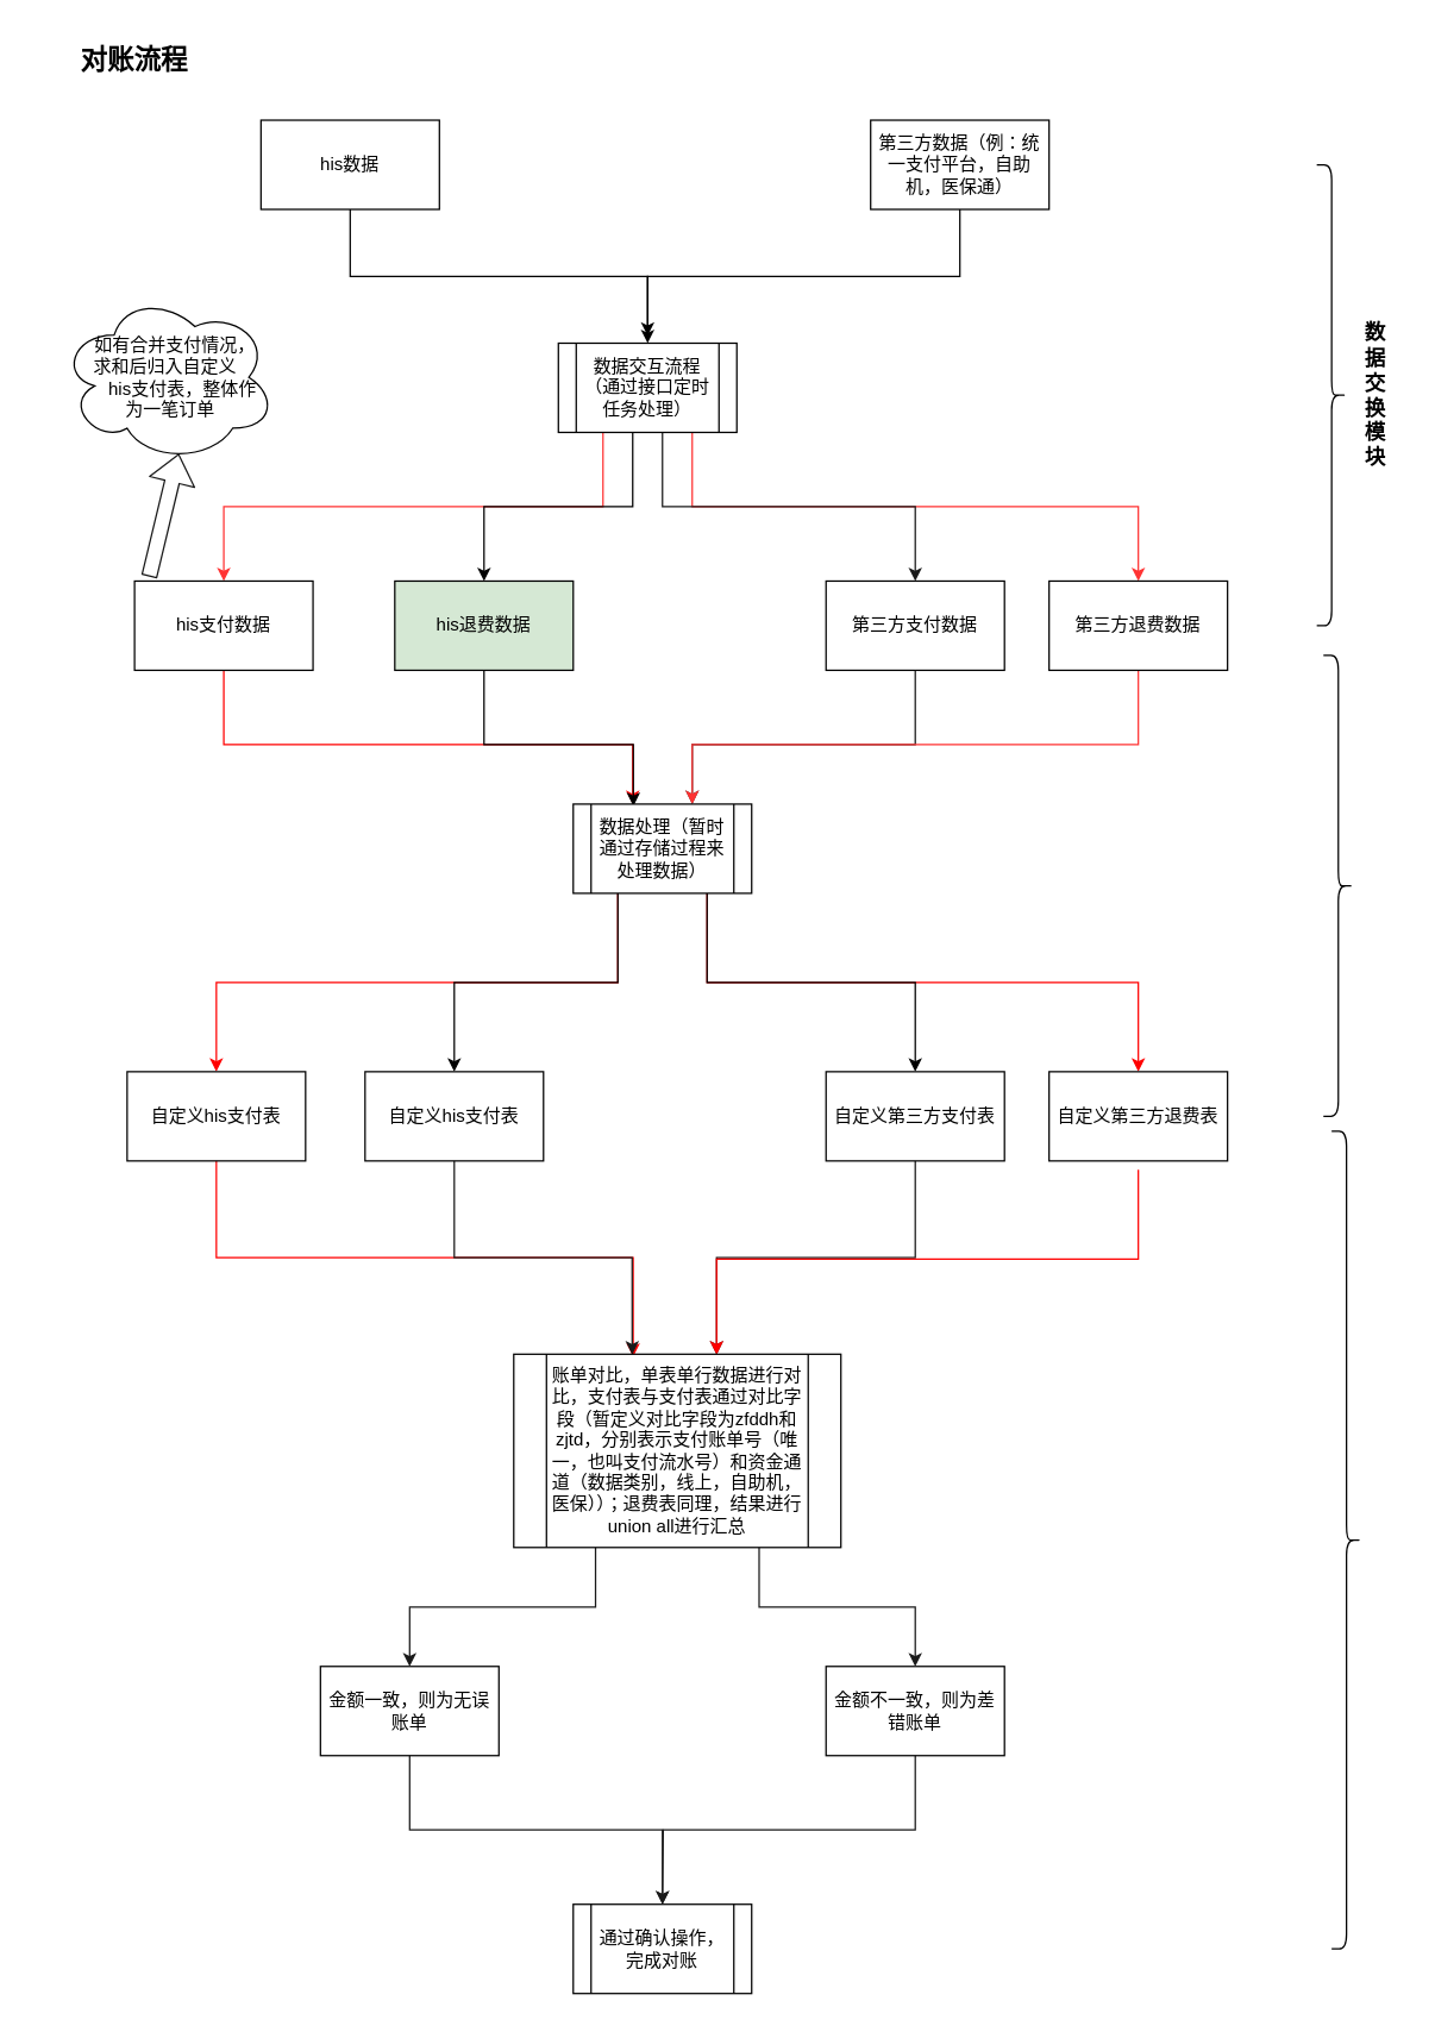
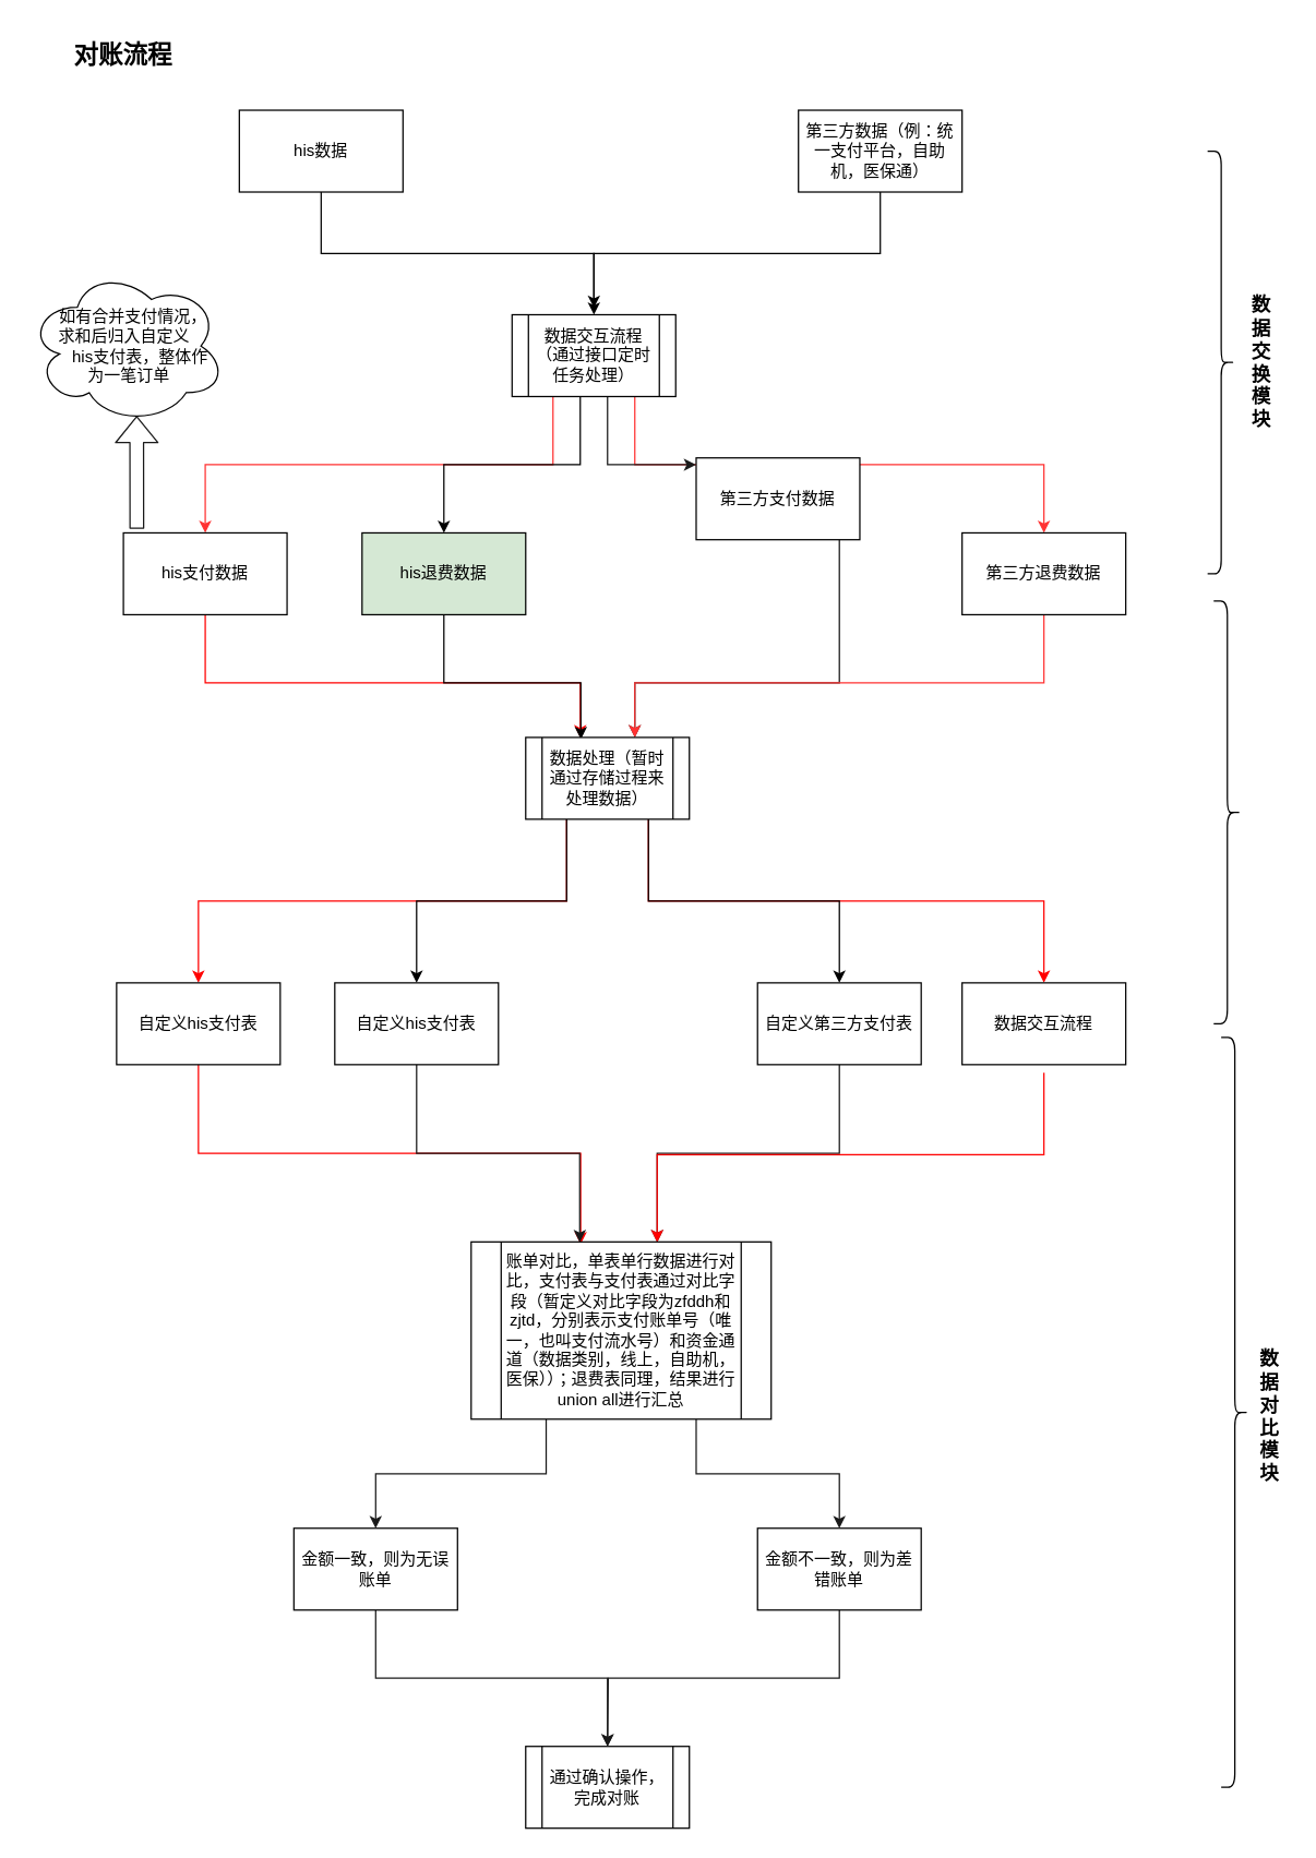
  <mxCell id="0" />
  <mxCell id="1" parent="0" />
  <mxCell id="2" style="edgeStyle=orthogonalEdgeStyle;rounded=0;orthogonalLoop=1;jettySize=auto;html=1;exitX=0.5;exitY=1;exitDx=0;exitDy=0;" edge="1" parent="1" source="3" target="11"><mxGeometry relative="1" as="geometry" /></mxCell>
  <mxCell id="3" value="&lt;span&gt;his数据&lt;/span&gt;" style="rounded=0;whiteSpace=wrap;html=1;" vertex="1" parent="1"><mxGeometry x="175" y="80" width="120" height="60" as="geometry" /></mxCell>
  <mxCell id="4" value="&lt;font style=&quot;font-size: 18px&quot;&gt;&lt;b&gt;对账流程&lt;/b&gt;&lt;/font&gt;" style="text;html=1;strokeColor=none;fillColor=none;align=center;verticalAlign=middle;whiteSpace=wrap;rounded=0;" vertex="1" parent="1"><mxGeometry x="45" y="20" width="90" height="40" as="geometry" /></mxCell>
  <mxCell id="5" style="edgeStyle=orthogonalEdgeStyle;rounded=0;orthogonalLoop=1;jettySize=auto;html=1;" edge="1" parent="1" source="6"><mxGeometry relative="1" as="geometry"><mxPoint x="435" y="225" as="targetPoint" /><mxPoint x="645" y="155" as="sourcePoint" /><Array as="points"><mxPoint x="645" y="185" /><mxPoint x="435" y="185" /></Array></mxGeometry></mxCell>
  <mxCell id="6" value="&lt;span&gt;第三方数据（例：统一支付平台，自助机，医保通）&lt;/span&gt;" style="rounded=0;whiteSpace=wrap;html=1;" vertex="1" parent="1"><mxGeometry x="585" y="80" width="120" height="60" as="geometry" /></mxCell>
  <mxCell id="7" style="edgeStyle=orthogonalEdgeStyle;rounded=0;orthogonalLoop=1;jettySize=auto;html=1;strokeColor=#FF3333;" edge="1" parent="1" source="11" target="13"><mxGeometry relative="1" as="geometry"><Array as="points"><mxPoint x="405" y="340" /><mxPoint x="150" y="340" /></Array></mxGeometry></mxCell>
  <mxCell id="8" style="edgeStyle=orthogonalEdgeStyle;rounded=0;orthogonalLoop=1;jettySize=auto;html=1;" edge="1" parent="1" source="11" target="15"><mxGeometry relative="1" as="geometry"><Array as="points"><mxPoint x="425" y="340" /><mxPoint x="325" y="340" /></Array></mxGeometry></mxCell>
  <mxCell id="9" style="edgeStyle=orthogonalEdgeStyle;rounded=0;orthogonalLoop=1;jettySize=auto;html=1;strokeColor=#FF3333;" edge="1" parent="1" source="11" target="19"><mxGeometry relative="1" as="geometry"><Array as="points"><mxPoint x="465" y="340" /><mxPoint x="765" y="340" /></Array></mxGeometry></mxCell>
  <mxCell id="10" style="edgeStyle=orthogonalEdgeStyle;rounded=0;orthogonalLoop=1;jettySize=auto;html=1;strokeColor=#1A1A1A;" edge="1" parent="1" source="11" target="17"><mxGeometry relative="1" as="geometry"><Array as="points"><mxPoint x="445" y="340" /><mxPoint x="615" y="340" /></Array></mxGeometry></mxCell>
  <mxCell id="11" value="&lt;span&gt;数据交互流程（通过接口定时任务处理）&lt;/span&gt;" style="shape=process;whiteSpace=wrap;html=1;backgroundOutline=1;" vertex="1" parent="1"><mxGeometry x="375" y="230" width="120" height="60" as="geometry" /></mxCell>
  <mxCell id="12" style="edgeStyle=orthogonalEdgeStyle;rounded=0;orthogonalLoop=1;jettySize=auto;html=1;strokeColor=#FF0000;" edge="1" parent="1" source="13" target="24"><mxGeometry relative="1" as="geometry"><Array as="points"><mxPoint x="150" y="500" /><mxPoint x="425" y="500" /></Array></mxGeometry></mxCell>
  <mxCell id="13" value="&lt;span&gt;his支付数据&lt;/span&gt;" style="rounded=0;whiteSpace=wrap;html=1;" vertex="1" parent="1"><mxGeometry x="90" y="390" width="120" height="60" as="geometry" /></mxCell>
  <mxCell id="14" style="edgeStyle=orthogonalEdgeStyle;rounded=0;orthogonalLoop=1;jettySize=auto;html=1;entryX=0.337;entryY=0.023;entryDx=0;entryDy=0;entryPerimeter=0;strokeColor=#000000;" edge="1" parent="1" source="15" target="24"><mxGeometry relative="1" as="geometry"><Array as="points"><mxPoint x="325" y="500" /><mxPoint x="425" y="500" /></Array></mxGeometry></mxCell>
  <mxCell id="15" value="&lt;span&gt;his退费数据&lt;/span&gt;" style="rounded=0;whiteSpace=wrap;html=1;fillColor=#d5e8d4;" vertex="1" parent="1"><mxGeometry x="265" y="390" width="120" height="60" as="geometry" /></mxCell>
  <mxCell id="16" style="edgeStyle=orthogonalEdgeStyle;rounded=0;orthogonalLoop=1;jettySize=auto;html=1;strokeColor=#1A1A1A;" edge="1" parent="1" source="17" target="24"><mxGeometry relative="1" as="geometry"><Array as="points"><mxPoint x="615" y="500" /><mxPoint x="465" y="500" /></Array></mxGeometry></mxCell>
- <mxCell id="17" value="&lt;span&gt;第三方支付数据&lt;/span&gt;" style="rounded=0;whiteSpace=wrap;html=1;" vertex="1" parent="1"><mxGeometry x="555" y="390" width="120" height="60" as="geometry" /></mxCell>
+ <mxCell id="17" value="&lt;span&gt;第三方支付数据&lt;/span&gt;" style="rounded=0;whiteSpace=wrap;html=1;" vertex="1" parent="1"><mxGeometry x="510" y="335" width="120" height="60" as="geometry" /></mxCell>
  <mxCell id="18" style="edgeStyle=orthogonalEdgeStyle;rounded=0;orthogonalLoop=1;jettySize=auto;html=1;strokeColor=#FF3333;" edge="1" parent="1" source="19"><mxGeometry relative="1" as="geometry"><mxPoint x="465" y="540" as="targetPoint" /><Array as="points"><mxPoint x="765" y="500" /><mxPoint x="465" y="500" /></Array></mxGeometry></mxCell>
  <mxCell id="19" value="&lt;span&gt;第三方退费数据&lt;/span&gt;" style="rounded=0;whiteSpace=wrap;html=1;" vertex="1" parent="1"><mxGeometry x="705" y="390" width="120" height="60" as="geometry" /></mxCell>
  <mxCell id="20" style="edgeStyle=orthogonalEdgeStyle;rounded=0;orthogonalLoop=1;jettySize=auto;html=1;exitX=0.25;exitY=1;exitDx=0;exitDy=0;strokeColor=#FF0000;" edge="1" parent="1" source="24" target="26"><mxGeometry relative="1" as="geometry" /></mxCell>
  <mxCell id="21" style="edgeStyle=orthogonalEdgeStyle;rounded=0;orthogonalLoop=1;jettySize=auto;html=1;exitX=0.25;exitY=1;exitDx=0;exitDy=0;strokeColor=#000000;" edge="1" parent="1" source="24" target="28"><mxGeometry relative="1" as="geometry" /></mxCell>
  <mxCell id="22" style="edgeStyle=orthogonalEdgeStyle;rounded=0;orthogonalLoop=1;jettySize=auto;html=1;exitX=0.75;exitY=1;exitDx=0;exitDy=0;strokeColor=#FF0000;" edge="1" parent="1" source="24" target="32"><mxGeometry relative="1" as="geometry" /></mxCell>
  <mxCell id="23" style="edgeStyle=orthogonalEdgeStyle;rounded=0;orthogonalLoop=1;jettySize=auto;html=1;exitX=0.75;exitY=1;exitDx=0;exitDy=0;strokeColor=#000000;" edge="1" parent="1" source="24" target="30"><mxGeometry relative="1" as="geometry" /></mxCell>
  <mxCell id="24" value="&lt;span&gt;数据处理（暂时通过存储过程来处理数据）&lt;/span&gt;" style="shape=process;whiteSpace=wrap;html=1;backgroundOutline=1;" vertex="1" parent="1"><mxGeometry x="385" y="540" width="120" height="60" as="geometry" /></mxCell>
  <mxCell id="25" style="edgeStyle=orthogonalEdgeStyle;rounded=0;orthogonalLoop=1;jettySize=auto;html=1;exitX=0.5;exitY=1;exitDx=0;exitDy=0;entryX=0.365;entryY=0.014;entryDx=0;entryDy=0;entryPerimeter=0;strokeColor=#FF0000;" edge="1" parent="1" source="26" target="35"><mxGeometry relative="1" as="geometry" /></mxCell>
  <mxCell id="26" value="&lt;span&gt;自定义his支付表&lt;/span&gt;" style="rounded=0;whiteSpace=wrap;html=1;" vertex="1" parent="1"><mxGeometry x="85" y="720" width="120" height="60" as="geometry" /></mxCell>
  <mxCell id="27" style="edgeStyle=orthogonalEdgeStyle;rounded=0;orthogonalLoop=1;jettySize=auto;html=1;entryX=0.362;entryY=0.002;entryDx=0;entryDy=0;entryPerimeter=0;strokeColor=#1A1A1A;" edge="1" parent="1" source="28" target="35"><mxGeometry relative="1" as="geometry" /></mxCell>
  <mxCell id="28" value="&lt;span&gt;自定义his支付表&lt;/span&gt;" style="rounded=0;whiteSpace=wrap;html=1;" vertex="1" parent="1"><mxGeometry x="245" y="720" width="120" height="60" as="geometry" /></mxCell>
  <mxCell id="29" style="edgeStyle=orthogonalEdgeStyle;rounded=0;orthogonalLoop=1;jettySize=auto;html=1;entryX=0.62;entryY=0.002;entryDx=0;entryDy=0;entryPerimeter=0;strokeColor=#1A1A1A;" edge="1" parent="1" source="30" target="35"><mxGeometry relative="1" as="geometry" /></mxCell>
  <mxCell id="30" value="&lt;span&gt;自定义第三方支付表&lt;/span&gt;" style="rounded=0;whiteSpace=wrap;html=1;" vertex="1" parent="1"><mxGeometry x="555" y="720" width="120" height="60" as="geometry" /></mxCell>
  <mxCell id="31" style="edgeStyle=orthogonalEdgeStyle;rounded=0;orthogonalLoop=1;jettySize=auto;html=1;strokeColor=#FF0000;entryX=0.62;entryY=0.002;entryDx=0;entryDy=0;entryPerimeter=0;" edge="1" parent="1" target="35"><mxGeometry relative="1" as="geometry"><mxPoint x="765" y="786" as="sourcePoint" /><mxPoint x="481" y="914" as="targetPoint" /><Array as="points"><mxPoint x="765" y="846" /><mxPoint x="481" y="846" /></Array></mxGeometry></mxCell>
- <mxCell id="32" value="&lt;span&gt;自定义第三方退费表&lt;/span&gt;" style="rounded=0;whiteSpace=wrap;html=1;" vertex="1" parent="1"><mxGeometry x="705" y="720" width="120" height="60" as="geometry" /></mxCell>
+ <mxCell id="32" value="&lt;span&gt;数据交互流程&lt;/span&gt;" style="rounded=0;whiteSpace=wrap;html=1;" vertex="1" parent="1"><mxGeometry x="705" y="720" width="120" height="60" as="geometry" /></mxCell>
  <mxCell id="33" style="edgeStyle=orthogonalEdgeStyle;rounded=0;orthogonalLoop=1;jettySize=auto;html=1;exitX=0.25;exitY=1;exitDx=0;exitDy=0;strokeColor=#1A1A1A;" edge="1" parent="1" source="35" target="37"><mxGeometry relative="1" as="geometry" /></mxCell>
  <mxCell id="34" style="edgeStyle=orthogonalEdgeStyle;rounded=0;orthogonalLoop=1;jettySize=auto;html=1;exitX=0.75;exitY=1;exitDx=0;exitDy=0;strokeColor=#1A1A1A;" edge="1" parent="1" source="35" target="39"><mxGeometry relative="1" as="geometry" /></mxCell>
  <mxCell id="35" value="&lt;span&gt;账单对比，单表单行数据进行对比，支付表与支付表通过对比字段（暂定义对比字段为zfddh和zjtd，分别表示支付账单号（唯一，也叫支付流水号）和资金通道（数据类别，线上，自助机，医保））；退费表同理，结果进行union all进行汇总&lt;/span&gt;" style="shape=process;whiteSpace=wrap;html=1;backgroundOutline=1;" vertex="1" parent="1"><mxGeometry x="345" y="910" width="220" height="130" as="geometry" /></mxCell>
  <mxCell id="36" style="edgeStyle=orthogonalEdgeStyle;rounded=0;orthogonalLoop=1;jettySize=auto;html=1;exitX=0.5;exitY=1;exitDx=0;exitDy=0;entryX=0.5;entryY=0;entryDx=0;entryDy=0;strokeColor=#1A1A1A;" edge="1" parent="1" source="37" target="40"><mxGeometry relative="1" as="geometry" /></mxCell>
  <mxCell id="37" value="&lt;span&gt;金额一致，则为无误账单&lt;/span&gt;" style="rounded=0;whiteSpace=wrap;html=1;" vertex="1" parent="1"><mxGeometry x="215" y="1120" width="120" height="60" as="geometry" /></mxCell>
  <mxCell id="38" style="edgeStyle=orthogonalEdgeStyle;rounded=0;orthogonalLoop=1;jettySize=auto;html=1;exitX=0.5;exitY=1;exitDx=0;exitDy=0;strokeColor=#1A1A1A;" edge="1" parent="1" source="39"><mxGeometry relative="1" as="geometry"><mxPoint x="445" y="1280" as="targetPoint" /></mxGeometry></mxCell>
  <mxCell id="39" value="&lt;span&gt;金额不一致，则为差错账单&lt;/span&gt;" style="rounded=0;whiteSpace=wrap;html=1;" vertex="1" parent="1"><mxGeometry x="555" y="1120" width="120" height="60" as="geometry" /></mxCell>
  <mxCell id="40" value="&lt;span&gt;通过确认操作，完成对账&lt;/span&gt;" style="shape=process;whiteSpace=wrap;html=1;backgroundOutline=1;" vertex="1" parent="1"><mxGeometry x="385" y="1280" width="120" height="60" as="geometry" /></mxCell>
  <mxCell id="41" value="" style="shape=curlyBracket;whiteSpace=wrap;html=1;rounded=1;direction=west;" vertex="1" parent="1"><mxGeometry x="885" y="110" width="20" height="310" as="geometry" /></mxCell>
  <mxCell id="42" value="&lt;span&gt;&lt;b&gt;&lt;font style=&quot;font-size: 14px&quot;&gt;数据交换模块&lt;/font&gt;&lt;/b&gt;&lt;/span&gt;" style="text;html=1;strokeColor=none;fillColor=none;align=center;verticalAlign=middle;whiteSpace=wrap;rounded=0;" vertex="1" parent="1"><mxGeometry x="911.5" y="196" width="25" height="138" as="geometry" /></mxCell>
  <mxCell id="43" value="" style="shape=curlyBracket;whiteSpace=wrap;html=1;rounded=1;direction=west;" vertex="1" parent="1"><mxGeometry x="889.5" y="440" width="20" height="310" as="geometry" /></mxCell>
  <mxCell id="44" value="" style="shape=curlyBracket;whiteSpace=wrap;html=1;rounded=1;direction=west;" vertex="1" parent="1"><mxGeometry x="895" y="760" width="20" height="550" as="geometry" /></mxCell>
- <mxCell id="46" value="&lt;span&gt;&amp;nbsp; &amp;nbsp; &amp;nbsp; 如有合并支付情况，&amp;nbsp; &amp;nbsp; &amp;nbsp; &amp;nbsp; &amp;nbsp; 求和后归入自定义&amp;nbsp; &amp;nbsp; &amp;nbsp; &amp;nbsp; &amp;nbsp; &amp;nbsp; &amp;nbsp; &amp;nbsp;his支付表，整体作&amp;nbsp; &amp;nbsp;为一笔订单&lt;/span&gt;" style="ellipse;shape=cloud;whiteSpace=wrap;html=1;" vertex="1" parent="1"><mxGeometry x="40" y="196" width="145" height="114" as="geometry" /></mxCell>
+ <mxCell id="45" value="&lt;span&gt;&lt;b&gt;&lt;font style=&quot;font-size: 14px&quot;&gt;数据对比模块&lt;/font&gt;&lt;/b&gt;&lt;/span&gt;" style="text;html=1;strokeColor=none;fillColor=none;align=center;verticalAlign=middle;whiteSpace=wrap;rounded=0;" vertex="1" parent="1"><mxGeometry x="917.5" y="969" width="25" height="138" as="geometry" /></mxCell>
+ <mxCell id="46" value="&lt;span&gt;&amp;nbsp; &amp;nbsp; &amp;nbsp; 如有合并支付情况，&amp;nbsp; &amp;nbsp; &amp;nbsp; &amp;nbsp; &amp;nbsp; 求和后归入自定义&amp;nbsp; &amp;nbsp; &amp;nbsp; &amp;nbsp; &amp;nbsp; &amp;nbsp; &amp;nbsp; &amp;nbsp;his支付表，整体作&amp;nbsp; &amp;nbsp;为一笔订单&lt;/span&gt;" style="ellipse;shape=cloud;whiteSpace=wrap;html=1;" vertex="1" parent="1"><mxGeometry x="20" y="196" width="145" height="114" as="geometry" /></mxCell>
  <mxCell id="47" value="" style="shape=flexArrow;endArrow=classic;html=1;strokeColor=#1A1A1A;entryX=0.55;entryY=0.95;entryDx=0;entryDy=0;entryPerimeter=0;exitX=0.082;exitY=-0.05;exitDx=0;exitDy=0;exitPerimeter=0;" edge="1" parent="1" source="13" target="46"><mxGeometry width="50" height="50" relative="1" as="geometry"><mxPoint x="75" y="390" as="sourcePoint" /><mxPoint x="125" y="340" as="targetPoint" /></mxGeometry></mxCell>
